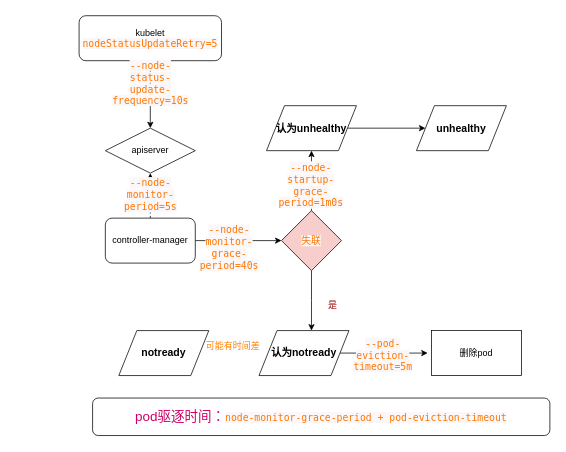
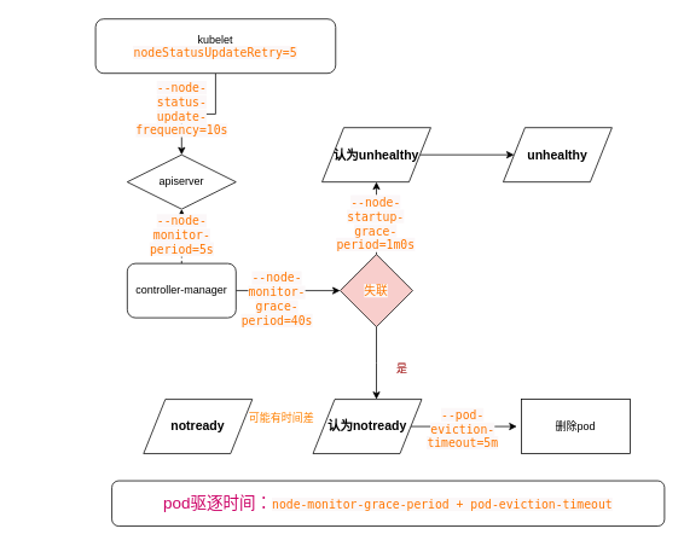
  <mxCell id="0" />
  <mxCell id="1" parent="0" />
  <mxCell id="2" value="" style="edgeStyle=orthogonalEdgeStyle;rounded=0;orthogonalLoop=1;jettySize=auto;html=1;" edge="1" parent="1" source="3" target="4"><mxGeometry relative="1" as="geometry" /></mxCell>
- <mxCell id="3" value="kubelet&lt;br&gt;&lt;span style=&quot;color: rgb(255 , 118 , 0) ; font-family: &amp;#34;consolas&amp;#34; , &amp;#34;menlo&amp;#34; , &amp;#34;pingfang sc&amp;#34; , &amp;#34;microsoft yahei&amp;#34; , monospace ; font-size: 13px ; text-align: justify ; background-color: rgb(251 , 247 , 248)&quot;&gt;nodeStatusUpdateRetry=5&lt;/span&gt;&lt;br&gt;" style="rounded=1;whiteSpace=wrap;html=1;" vertex="1" parent="1"><mxGeometry x="105" y="20" width="190" height="60" as="geometry" /></mxCell>
+ <mxCell id="3" value="kubelet&lt;br&gt;&lt;span style=&quot;color: rgb(255 , 118 , 0) ; font-family: &amp;#34;consolas&amp;#34; , &amp;#34;menlo&amp;#34; , &amp;#34;pingfang sc&amp;#34; , &amp;#34;microsoft yahei&amp;#34; , monospace ; font-size: 13px ; text-align: justify ; background-color: rgb(251 , 247 , 248)&quot;&gt;nodeStatusUpdateRetry=5&lt;/span&gt;&lt;br&gt;" style="rounded=1;whiteSpace=wrap;html=1;" vertex="1" parent="1"><mxGeometry x="105" y="20" width="265" height="60" as="geometry" /></mxCell>
  <mxCell id="4" value="apiserver" style="rhombus;whiteSpace=wrap;html=1;" vertex="1" parent="1"><mxGeometry x="140" y="170" width="120" height="60" as="geometry" /></mxCell>
  <mxCell id="5" value="" style="edgeStyle=orthogonalEdgeStyle;rounded=0;orthogonalLoop=1;jettySize=auto;html=1;dashed=1;" edge="1" parent="1" source="8" target="4"><mxGeometry relative="1" as="geometry" /></mxCell>
  <mxCell id="6" value="&lt;span style=&quot;color: rgb(255 , 118 , 0) ; font-family: &amp;#34;consolas&amp;#34; , &amp;#34;menlo&amp;#34; , &amp;#34;pingfang sc&amp;#34; , &amp;#34;microsoft yahei&amp;#34; , monospace ; font-size: 13px ; text-align: justify ; white-space: normal ; background-color: rgb(251 , 247 , 248)&quot;&gt;--node-monitor-period=5s&lt;/span&gt;" style="text;html=1;align=center;verticalAlign=middle;resizable=0;points=[];;labelBackgroundColor=#ffffff;" vertex="1" connectable="0" parent="5"><mxGeometry x="0.057" y="1" relative="1" as="geometry"><mxPoint as="offset" /></mxGeometry></mxCell>
  <mxCell id="7" value="" style="edgeStyle=orthogonalEdgeStyle;rounded=0;orthogonalLoop=1;jettySize=auto;html=1;" edge="1" parent="1" source="8"><mxGeometry relative="1" as="geometry"><mxPoint x="375" y="320" as="targetPoint" /></mxGeometry></mxCell>
  <mxCell id="8" value="controller-manager" style="rounded=1;whiteSpace=wrap;html=1;" vertex="1" parent="1"><mxGeometry x="140" y="290" width="120" height="60" as="geometry" /></mxCell>
- <mxCell id="9" value="&lt;blockquote&gt;&lt;span style=&quot;color: rgb(255 , 118 , 0) ; font-family: &amp;#34;consolas&amp;#34; , &amp;#34;menlo&amp;#34; , &amp;#34;pingfang sc&amp;#34; , &amp;#34;microsoft yahei&amp;#34; , monospace ; font-size: 13px ; text-align: justify ; white-space: normal ; background-color: rgb(251 , 247 , 248)&quot;&gt;--node-status-update-frequency=10s&lt;/span&gt;&lt;/blockquote&gt;" style="text;html=1;align=center;verticalAlign=middle;resizable=0;points=[];;autosize=1;" vertex="1" parent="1"><mxGeometry x="20" y="90" width="360" height="40" as="geometry" /></mxCell>
+ <mxCell id="9" value="&lt;blockquote&gt;&lt;span style=&quot;color: rgb(255 , 118 , 0) ; font-family: &amp;#34;consolas&amp;#34; , &amp;#34;menlo&amp;#34; , &amp;#34;pingfang sc&amp;#34; , &amp;#34;microsoft yahei&amp;#34; , monospace ; font-size: 13px ; text-align: justify ; white-space: normal ; background-color: rgb(251 , 247 , 248)&quot;&gt;--node-status-update-frequency=10s&lt;/span&gt;&lt;/blockquote&gt;" style="text;html=1;align=center;verticalAlign=middle;resizable=0;points=[];;autosize=1;" vertex="1" parent="1"><mxGeometry x="20" y="100" width="360" height="40" as="geometry" /></mxCell>
  <mxCell id="10" value="" style="edgeStyle=orthogonalEdgeStyle;rounded=0;orthogonalLoop=1;jettySize=auto;html=1;" edge="1" parent="1" source="13"><mxGeometry relative="1" as="geometry"><mxPoint x="415" y="440" as="targetPoint" /></mxGeometry></mxCell>
  <mxCell id="11" value="" style="edgeStyle=orthogonalEdgeStyle;rounded=0;orthogonalLoop=1;jettySize=auto;html=1;" edge="1" parent="1" source="13"><mxGeometry relative="1" as="geometry"><mxPoint x="415" y="200" as="targetPoint" /></mxGeometry></mxCell>
  <mxCell id="12" value="&lt;span style=&quot;color: rgb(255 , 118 , 0) ; font-family: &amp;#34;consolas&amp;#34; , &amp;#34;menlo&amp;#34; , &amp;#34;pingfang sc&amp;#34; , &amp;#34;microsoft yahei&amp;#34; , monospace ; font-size: 13px ; text-align: justify ; white-space: normal ; background-color: rgb(251 , 247 , 248)&quot;&gt;--node-startup-grace-period=1m0s&lt;/span&gt;" style="text;html=1;align=center;verticalAlign=middle;resizable=0;points=[];;labelBackgroundColor=#ffffff;" vertex="1" connectable="0" parent="11"><mxGeometry x="-0.125" y="2" relative="1" as="geometry"><mxPoint as="offset" /></mxGeometry></mxCell>
  <mxCell id="13" value="&lt;div style=&quot;text-align: justify&quot;&gt;&lt;font color=&quot;#ff7600&quot; face=&quot;consolas, menlo, pingfang sc, microsoft yahei, monospace&quot;&gt;&lt;span style=&quot;font-size: 13px ; background-color: rgb(251 , 247 , 248)&quot;&gt;失联&lt;/span&gt;&lt;/font&gt;&lt;/div&gt;" style="rhombus;whiteSpace=wrap;html=1;fillColor=#f8cecc;" vertex="1" parent="1"><mxGeometry x="375" y="280" width="80" height="80" as="geometry" /></mxCell>
  <mxCell id="14" value="&lt;span style=&quot;color: rgb(255 , 118 , 0) ; font-family: &amp;#34;consolas&amp;#34; , &amp;#34;menlo&amp;#34; , &amp;#34;pingfang sc&amp;#34; , &amp;#34;microsoft yahei&amp;#34; , monospace ; font-size: 13px ; text-align: justify ; white-space: normal ; background-color: rgb(251 , 247 , 248)&quot;&gt;--node-monitor-grace-period=40s&lt;/span&gt;" style="text;html=1;align=center;verticalAlign=middle;resizable=0;points=[];;autosize=1;" vertex="1" parent="1"><mxGeometry x="175" y="320" width="260" height="20" as="geometry" /></mxCell>
  <mxCell id="15" value="&lt;font color=&quot;#990000&quot;&gt;是&lt;/font&gt;" style="text;html=1;align=center;verticalAlign=middle;resizable=0;points=[];;autosize=1;" vertex="1" parent="1"><mxGeometry x="428" y="396" width="30" height="20" as="geometry" /></mxCell>
  <mxCell id="16" value="" style="edgeStyle=orthogonalEdgeStyle;rounded=0;orthogonalLoop=1;jettySize=auto;html=1;" edge="1" parent="1" source="17"><mxGeometry relative="1" as="geometry"><mxPoint x="570" y="470" as="targetPoint" /></mxGeometry></mxCell>
  <mxCell id="17" value="&lt;font style=&quot;font-size: 14px&quot;&gt;&lt;b&gt;认为notready&lt;/b&gt;&lt;/font&gt;" style="shape=parallelogram;perimeter=parallelogramPerimeter;whiteSpace=wrap;html=1;" vertex="1" parent="1"><mxGeometry x="345" y="440" width="120" height="60" as="geometry" /></mxCell>
  <mxCell id="18" value="&lt;font style=&quot;font-size: 14px&quot;&gt;&lt;b&gt;notready&lt;/b&gt;&lt;/font&gt;" style="shape=parallelogram;perimeter=parallelogramPerimeter;whiteSpace=wrap;html=1;" vertex="1" parent="1"><mxGeometry x="158" y="440" width="120" height="60" as="geometry" /></mxCell>
  <mxCell id="19" value="&lt;span style=&quot;color: rgb(255 , 118 , 0) ; font-family: &amp;#34;consolas&amp;#34; , &amp;#34;menlo&amp;#34; , &amp;#34;pingfang sc&amp;#34; , &amp;#34;microsoft yahei&amp;#34; , monospace ; font-size: 13px ; text-align: justify ; white-space: normal ; background-color: rgb(251 , 247 , 248)&quot;&gt;--pod-eviction-timeout=5m&lt;/span&gt;" style="text;html=1;align=center;verticalAlign=middle;resizable=0;points=[];;autosize=1;" vertex="1" parent="1"><mxGeometry x="405" y="463" width="210" height="20" as="geometry" /></mxCell>
  <mxCell id="20" value="删除pod" style="rounded=0;whiteSpace=wrap;html=1;" vertex="1" parent="1"><mxGeometry x="575" y="440" width="120" height="60" as="geometry" /></mxCell>
  <mxCell id="21" value="" style="edgeStyle=orthogonalEdgeStyle;rounded=0;orthogonalLoop=1;jettySize=auto;html=1;" edge="1" parent="1" source="22" target="23"><mxGeometry relative="1" as="geometry" /></mxCell>
  <mxCell id="22" value="&lt;font style=&quot;font-size: 14px&quot;&gt;&lt;b&gt;认为unhealthy&lt;/b&gt;&lt;/font&gt;" style="shape=parallelogram;perimeter=parallelogramPerimeter;whiteSpace=wrap;html=1;" vertex="1" parent="1"><mxGeometry x="355" y="140" width="120" height="60" as="geometry" /></mxCell>
  <mxCell id="23" value="&lt;font style=&quot;font-size: 14px&quot;&gt;&lt;b&gt;unhealthy&lt;/b&gt;&lt;/font&gt;" style="shape=parallelogram;perimeter=parallelogramPerimeter;whiteSpace=wrap;html=1;" vertex="1" parent="1"><mxGeometry x="555" y="140" width="120" height="60" as="geometry" /></mxCell>
  <mxCell id="24" value="&lt;font color=&quot;#ff8000&quot;&gt;可能有时间差&lt;br&gt;&lt;br&gt;&lt;/font&gt;" style="text;html=1;align=center;verticalAlign=middle;resizable=0;points=[];;autosize=1;" vertex="1" parent="1"><mxGeometry x="265" y="453" width="90" height="30" as="geometry" /></mxCell>
  <mxCell id="25" value="&lt;font style=&quot;font-size: 18px&quot; color=&quot;#cc0066&quot;&gt;pod驱逐时间：&lt;/font&gt;&lt;span style=&quot;color: rgb(255 , 118 , 0) ; font-family: &amp;#34;consolas&amp;#34; , &amp;#34;menlo&amp;#34; , &amp;#34;pingfang sc&amp;#34; , &amp;#34;microsoft yahei&amp;#34; , monospace ; font-size: 13px ; text-align: justify ; white-space: normal ; background-color: rgb(251 , 247 , 248)&quot;&gt;node-monitor-grace-period +&amp;nbsp;&lt;/span&gt;&lt;span style=&quot;color: rgb(255 , 118 , 0) ; font-family: &amp;#34;consolas&amp;#34; , &amp;#34;menlo&amp;#34; , &amp;#34;pingfang sc&amp;#34; , &amp;#34;microsoft yahei&amp;#34; , monospace ; font-size: 13px ; text-align: justify ; white-space: normal ; background-color: rgb(251 , 247 , 248)&quot;&gt;pod-eviction-timeout&lt;/span&gt;" style="rounded=1;whiteSpace=wrap;html=1;" vertex="1" parent="1"><mxGeometry x="123" y="530" width="610" height="50" as="geometry" /></mxCell>
